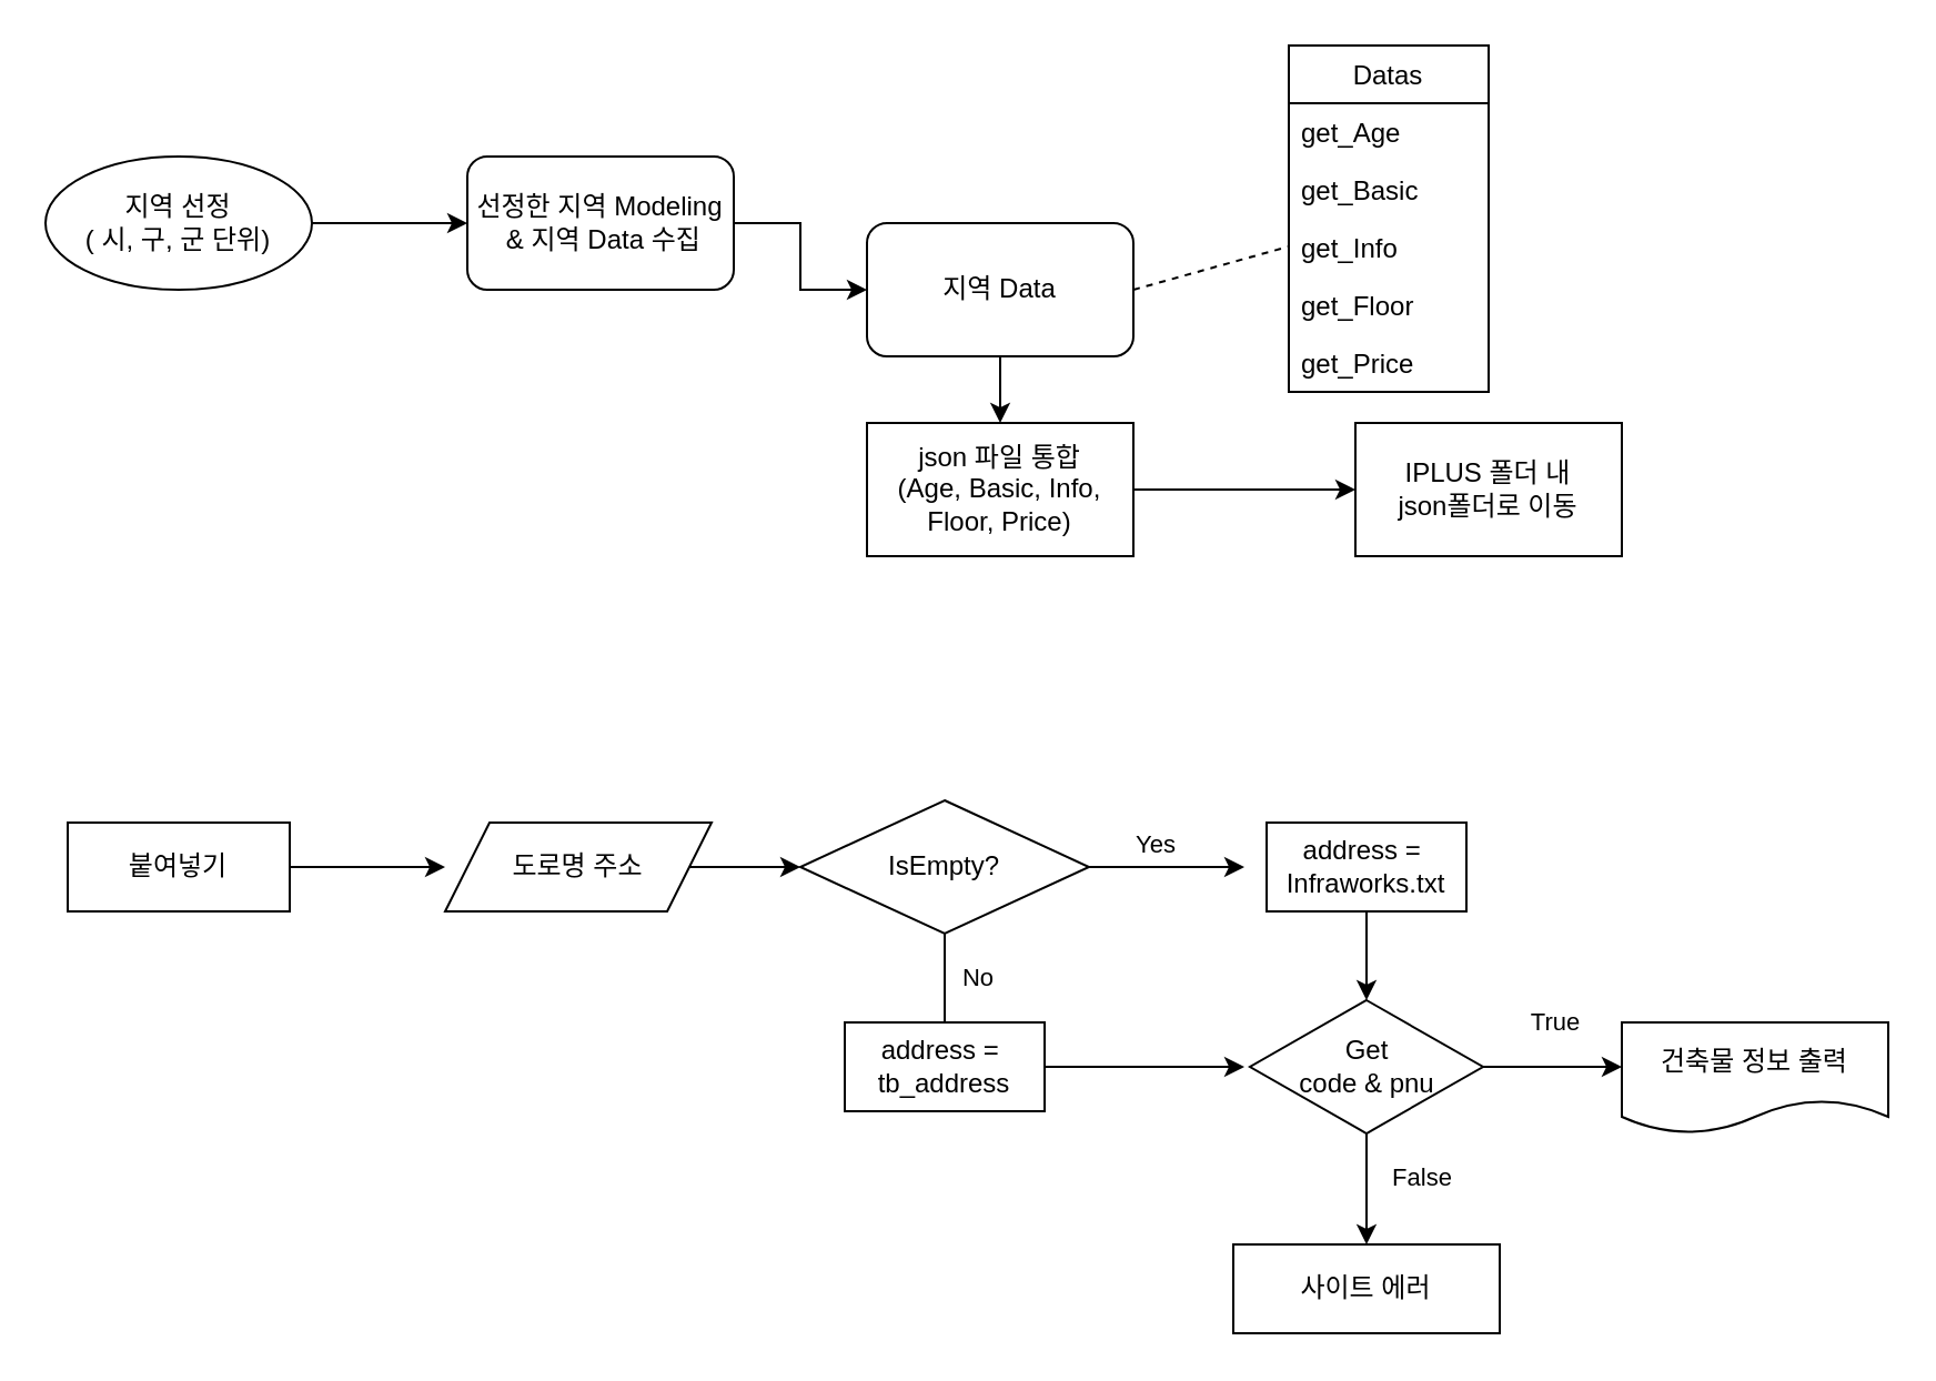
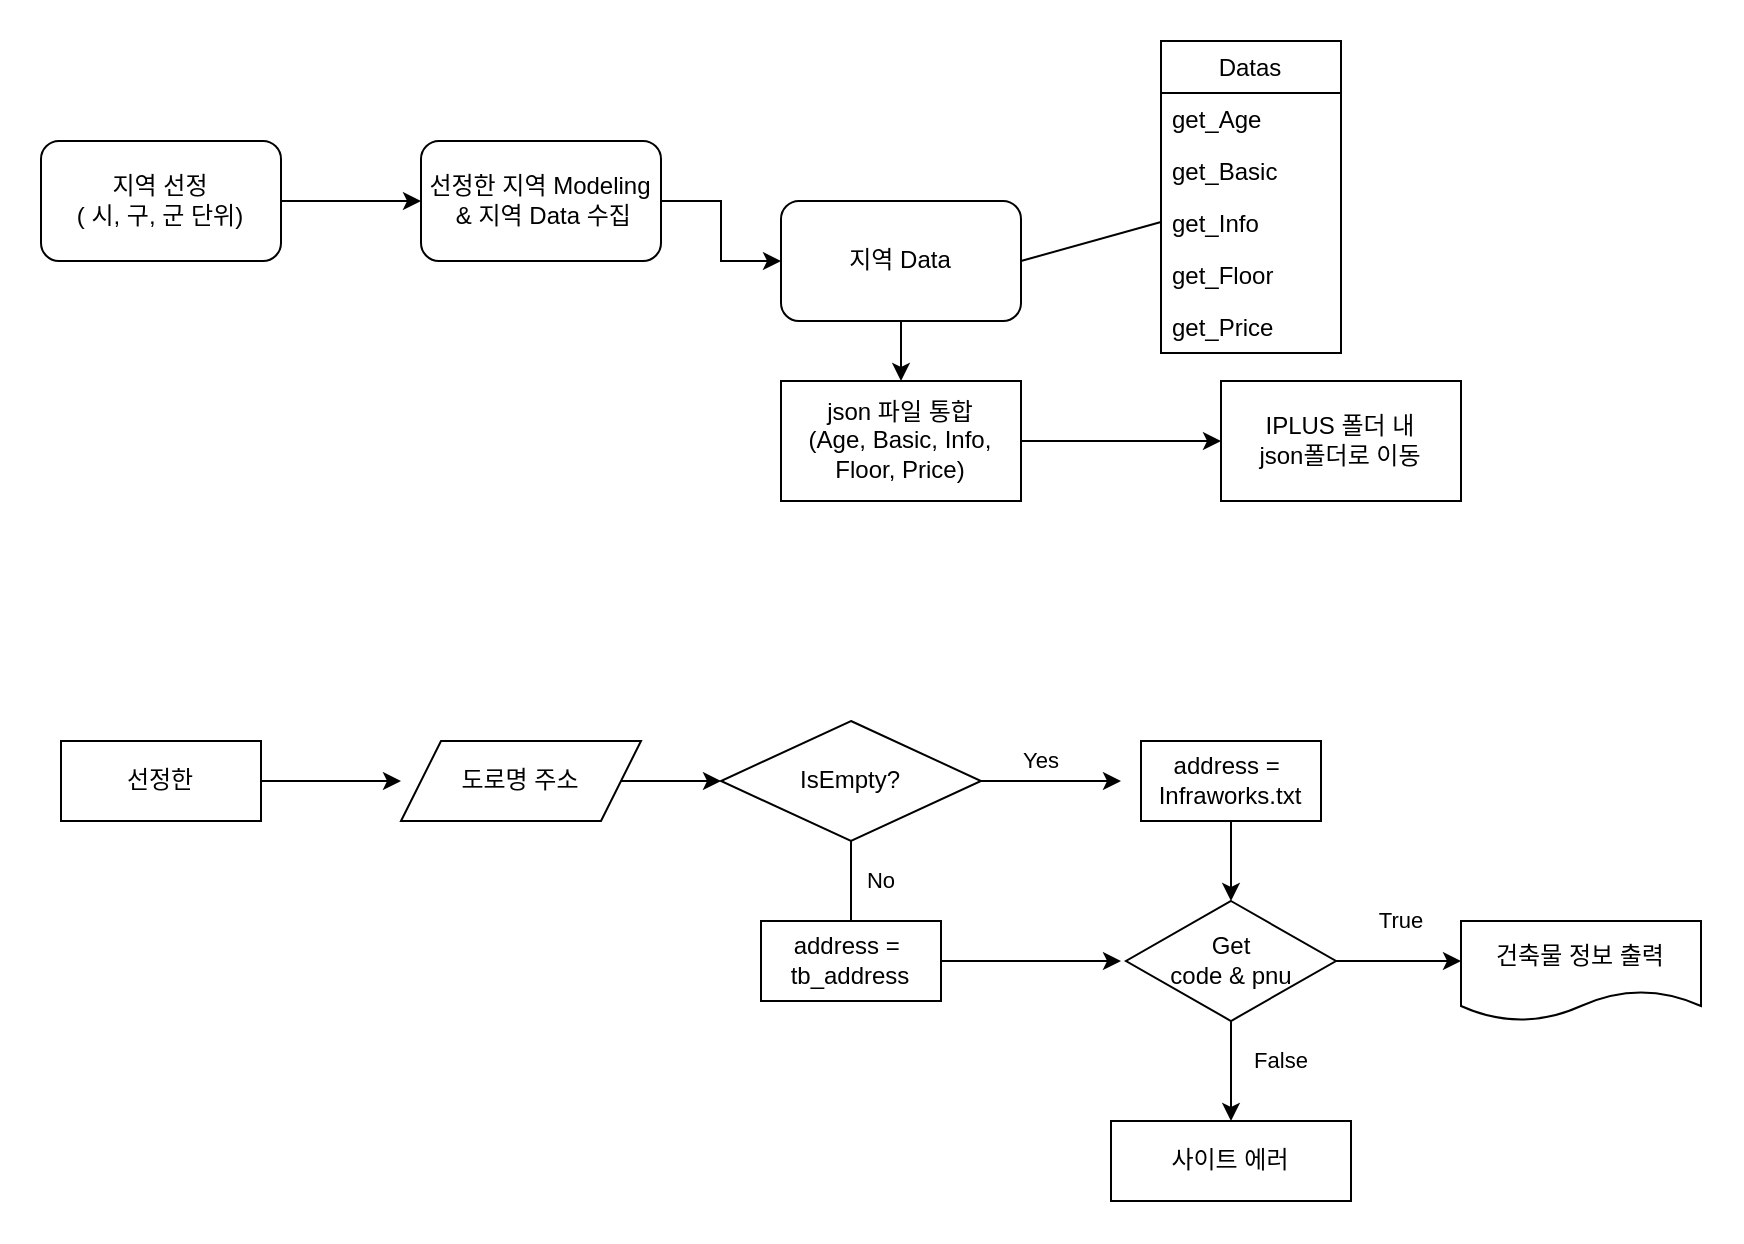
  <mxCell id="0" />
  <mxCell id="1" parent="0" />
  <mxCell id="2" style="edgeStyle=orthogonalEdgeStyle;rounded=0;orthogonalLoop=1;jettySize=auto;html=1;entryX=0;entryY=0.5;entryDx=0;entryDy=0;" edge="1" parent="1" source="3" target="5"><mxGeometry relative="1" as="geometry" /></mxCell>
- <mxCell id="3" value="지역 선정&lt;br&gt;( 시, 구, 군 단위)" style="ellipse;whiteSpace=wrap;html=1;" vertex="1" parent="1"><mxGeometry x="20" y="70" width="120" height="60" as="geometry" /></mxCell>
+ <mxCell id="3" value="지역 선정&lt;br&gt;( 시, 구, 군 단위)" style="rounded=1;whiteSpace=wrap;html=1;" vertex="1" parent="1"><mxGeometry x="20" y="70" width="120" height="60" as="geometry" /></mxCell>
  <mxCell id="4" style="edgeStyle=orthogonalEdgeStyle;rounded=0;orthogonalLoop=1;jettySize=auto;html=1;" edge="1" parent="1" source="5" target="7"><mxGeometry relative="1" as="geometry" /></mxCell>
  <mxCell id="5" value="선정한 지역 Modeling&lt;br&gt;&amp;nbsp;&amp;amp; 지역 Data 수집" style="rounded=1;whiteSpace=wrap;html=1;" vertex="1" parent="1"><mxGeometry x="210" y="70" width="120" height="60" as="geometry" /></mxCell>
  <mxCell id="6" style="edgeStyle=orthogonalEdgeStyle;rounded=0;orthogonalLoop=1;jettySize=auto;html=1;" edge="1" parent="1" source="7"><mxGeometry relative="1" as="geometry"><mxPoint x="450" y="190" as="targetPoint" /></mxGeometry></mxCell>
  <mxCell id="7" value="지역 Data" style="rounded=1;whiteSpace=wrap;html=1;" vertex="1" parent="1"><mxGeometry x="390" y="100" width="120" height="60" as="geometry" /></mxCell>
  <mxCell id="8" style="edgeStyle=orthogonalEdgeStyle;rounded=0;orthogonalLoop=1;jettySize=auto;html=1;entryX=0;entryY=0.5;entryDx=0;entryDy=0;" edge="1" parent="1" source="9" target="10"><mxGeometry relative="1" as="geometry" /></mxCell>
  <mxCell id="9" value="json 파일 통합&lt;br&gt;(Age, Basic, Info, Floor, Price)" style="rounded=0;whiteSpace=wrap;html=1;" vertex="1" parent="1"><mxGeometry x="390" y="190" width="120" height="60" as="geometry" /></mxCell>
  <mxCell id="10" value="IPLUS 폴더 내 &lt;br&gt;json폴더로 이동" style="rounded=0;whiteSpace=wrap;html=1;" vertex="1" parent="1"><mxGeometry x="610" y="190" width="120" height="60" as="geometry" /></mxCell>
  <mxCell id="11" style="edgeStyle=orthogonalEdgeStyle;rounded=0;orthogonalLoop=1;jettySize=auto;html=1;" edge="1" parent="1" source="12"><mxGeometry relative="1" as="geometry"><mxPoint x="200" y="390" as="targetPoint" /></mxGeometry></mxCell>
- <mxCell id="12" value="붙여넣기" style="rounded=0;whiteSpace=wrap;html=1;" vertex="1" parent="1"><mxGeometry x="30" y="370" width="100" height="40" as="geometry" /></mxCell>
+ <mxCell id="12" value="선정한" style="rounded=0;whiteSpace=wrap;html=1;" vertex="1" parent="1"><mxGeometry x="30" y="370" width="100" height="40" as="geometry" /></mxCell>
  <mxCell id="13" style="edgeStyle=orthogonalEdgeStyle;rounded=0;orthogonalLoop=1;jettySize=auto;html=1;" edge="1" parent="1" source="14"><mxGeometry relative="1" as="geometry"><mxPoint x="360" y="390" as="targetPoint" /></mxGeometry></mxCell>
  <mxCell id="14" value="도로명 주소" style="shape=parallelogram;perimeter=parallelogramPerimeter;whiteSpace=wrap;html=1;fixedSize=1;" vertex="1" parent="1"><mxGeometry x="200" y="370" width="120" height="40" as="geometry" /></mxCell>
  <mxCell id="15" value="Yes" style="edgeStyle=orthogonalEdgeStyle;rounded=0;orthogonalLoop=1;jettySize=auto;html=1;" edge="1" parent="1" source="17"><mxGeometry x="-0.143" y="10" relative="1" as="geometry"><mxPoint x="560" y="390" as="targetPoint" /><mxPoint as="offset" /></mxGeometry></mxCell>
  <mxCell id="16" value="No" style="edgeStyle=orthogonalEdgeStyle;rounded=0;orthogonalLoop=1;jettySize=auto;html=1;" edge="1" parent="1" source="17"><mxGeometry x="-0.2" y="15" relative="1" as="geometry"><mxPoint x="425" y="470" as="targetPoint" /><mxPoint as="offset" /></mxGeometry></mxCell>
  <mxCell id="17" value="IsEmpty?" style="rhombus;whiteSpace=wrap;html=1;" vertex="1" parent="1"><mxGeometry x="360" y="360" width="130" height="60" as="geometry" /></mxCell>
  <mxCell id="18" style="edgeStyle=orthogonalEdgeStyle;rounded=0;orthogonalLoop=1;jettySize=auto;html=1;entryX=0.5;entryY=0;entryDx=0;entryDy=0;" edge="1" parent="1" source="19" target="24"><mxGeometry relative="1" as="geometry" /></mxCell>
  <mxCell id="19" value="address =&amp;nbsp;&lt;br&gt;Infraworks.txt" style="rounded=0;whiteSpace=wrap;html=1;" vertex="1" parent="1"><mxGeometry x="570" y="370" width="90" height="40" as="geometry" /></mxCell>
  <mxCell id="20" style="edgeStyle=orthogonalEdgeStyle;rounded=0;orthogonalLoop=1;jettySize=auto;html=1;" edge="1" parent="1" source="21"><mxGeometry relative="1" as="geometry"><mxPoint x="560" y="480" as="targetPoint" /></mxGeometry></mxCell>
  <mxCell id="21" value="address =&amp;nbsp;&lt;br&gt;tb_address" style="rounded=0;whiteSpace=wrap;html=1;" vertex="1" parent="1"><mxGeometry x="380" y="460" width="90" height="40" as="geometry" /></mxCell>
  <mxCell id="22" value="False" style="edgeStyle=orthogonalEdgeStyle;rounded=0;orthogonalLoop=1;jettySize=auto;html=1;" edge="1" parent="1" source="24"><mxGeometry x="-0.2" y="25" relative="1" as="geometry"><mxPoint x="615" y="560" as="targetPoint" /><mxPoint as="offset" /></mxGeometry></mxCell>
  <mxCell id="23" value="True" style="edgeStyle=orthogonalEdgeStyle;rounded=0;orthogonalLoop=1;jettySize=auto;html=1;" edge="1" parent="1" source="24"><mxGeometry x="0.04" y="20" relative="1" as="geometry"><mxPoint x="730" y="480" as="targetPoint" /><mxPoint as="offset" /></mxGeometry></mxCell>
  <mxCell id="24" value="Get&lt;br&gt;code &amp;amp; pnu" style="rhombus;whiteSpace=wrap;html=1;" vertex="1" parent="1"><mxGeometry x="562.5" y="450" width="105" height="60" as="geometry" /></mxCell>
  <mxCell id="25" value="사이트 에러" style="rounded=0;whiteSpace=wrap;html=1;" vertex="1" parent="1"><mxGeometry x="555" y="560" width="120" height="40" as="geometry" /></mxCell>
  <mxCell id="26" value="건축물 정보 출력" style="shape=document;whiteSpace=wrap;html=1;boundedLbl=1;" vertex="1" parent="1"><mxGeometry x="730" y="460" width="120" height="50" as="geometry" /></mxCell>
  <mxCell id="27" value="Datas" style="swimlane;fontStyle=0;childLayout=stackLayout;horizontal=1;startSize=26;horizontalStack=0;resizeParent=1;resizeParentMax=0;resizeLast=0;collapsible=1;marginBottom=0;" vertex="1" parent="1"><mxGeometry x="580" y="20" width="90" height="156" as="geometry" /></mxCell>
  <mxCell id="28" value="get_Age" style="text;strokeColor=none;fillColor=none;align=left;verticalAlign=top;spacingLeft=4;spacingRight=4;overflow=hidden;rotatable=0;points=[[0,0.5],[1,0.5]];portConstraint=eastwest;" vertex="1" parent="27"><mxGeometry y="26" width="90" height="26" as="geometry" /></mxCell>
  <mxCell id="29" value="get_Basic" style="text;strokeColor=none;fillColor=none;align=left;verticalAlign=top;spacingLeft=4;spacingRight=4;overflow=hidden;rotatable=0;points=[[0,0.5],[1,0.5]];portConstraint=eastwest;" vertex="1" parent="27"><mxGeometry y="52" width="90" height="26" as="geometry" /></mxCell>
  <mxCell id="30" value="get_Info" style="text;strokeColor=none;fillColor=none;align=left;verticalAlign=top;spacingLeft=4;spacingRight=4;overflow=hidden;rotatable=0;points=[[0,0.5],[1,0.5]];portConstraint=eastwest;" vertex="1" parent="27"><mxGeometry y="78" width="90" height="26" as="geometry" /></mxCell>
  <mxCell id="31" value="get_Floor" style="text;strokeColor=none;fillColor=none;align=left;verticalAlign=top;spacingLeft=4;spacingRight=4;overflow=hidden;rotatable=0;points=[[0,0.5],[1,0.5]];portConstraint=eastwest;" vertex="1" parent="27"><mxGeometry y="104" width="90" height="26" as="geometry" /></mxCell>
  <mxCell id="32" value="get_Price" style="text;strokeColor=none;fillColor=none;align=left;verticalAlign=top;spacingLeft=4;spacingRight=4;overflow=hidden;rotatable=0;points=[[0,0.5],[1,0.5]];portConstraint=eastwest;" vertex="1" parent="27"><mxGeometry y="130" width="90" height="26" as="geometry" /></mxCell>
- <mxCell id="33" value="" style="endArrow=none;html=1;exitX=1;exitY=0.5;exitDx=0;exitDy=0;dashed=1;" edge="1" parent="1" source="7" target="27"><mxGeometry width="50" height="50" relative="1" as="geometry"><mxPoint x="470" y="420" as="sourcePoint" /><mxPoint x="520" y="370" as="targetPoint" /></mxGeometry></mxCell>
+ <mxCell id="33" value="" style="endArrow=none;html=1;exitX=1;exitY=0.5;exitDx=0;exitDy=0;" edge="1" parent="1" source="7" target="27"><mxGeometry width="50" height="50" relative="1" as="geometry"><mxPoint x="470" y="420" as="sourcePoint" /><mxPoint x="520" y="370" as="targetPoint" /></mxGeometry></mxCell>
